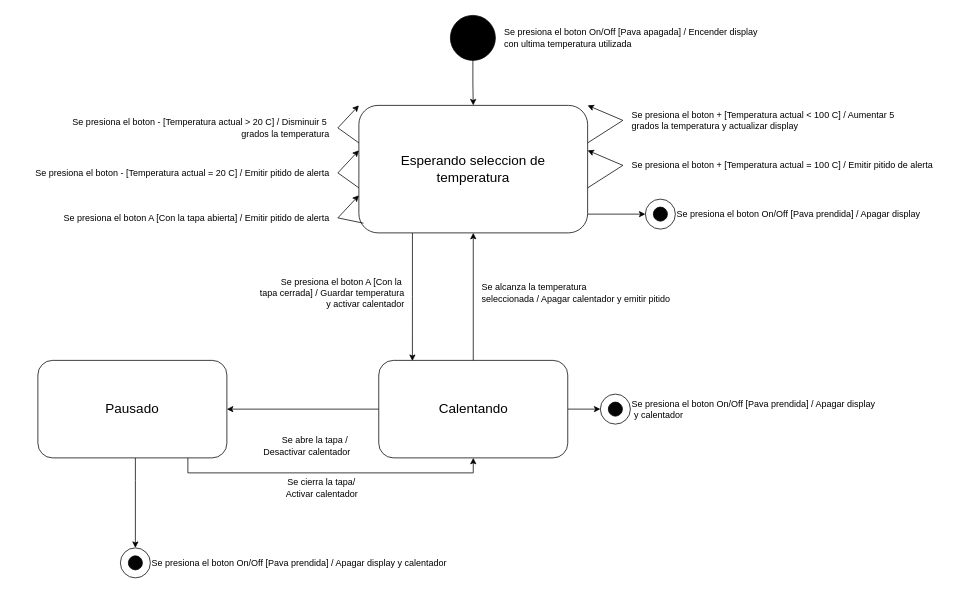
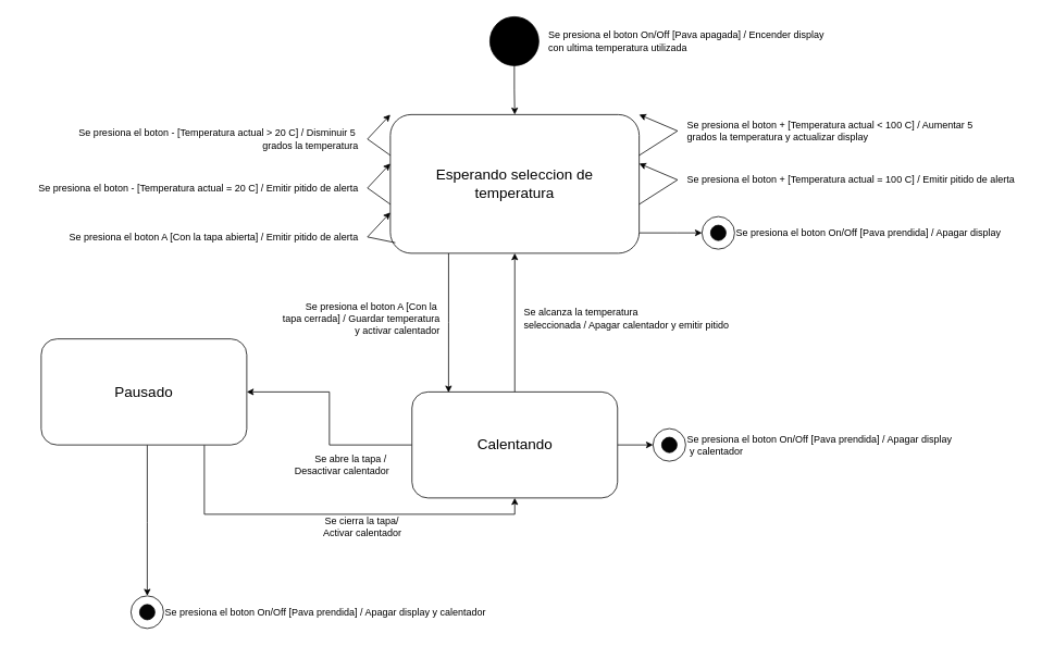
  <mxCell id="0" />
  <mxCell id="1" parent="0" />
  <mxCell id="2" value="" style="edgeStyle=orthogonalEdgeStyle;rounded=0;orthogonalLoop=1;jettySize=auto;html=1;" edge="1" parent="1" source="3" target="6"><mxGeometry relative="1" as="geometry" /></mxCell>
  <mxCell id="3" value="" style="ellipse;whiteSpace=wrap;html=1;aspect=fixed;fillColor=#000000;" vertex="1" parent="1"><mxGeometry x="600" y="20" width="60" height="60" as="geometry" /></mxCell>
  <mxCell id="4" style="edgeStyle=orthogonalEdgeStyle;rounded=0;orthogonalLoop=1;jettySize=auto;html=1;" edge="1" parent="1" source="6" target="18"><mxGeometry relative="1" as="geometry"><Array as="points"><mxPoint x="830" y="285" /><mxPoint x="830" y="285" /></Array></mxGeometry></mxCell>
  <mxCell id="5" style="edgeStyle=orthogonalEdgeStyle;rounded=0;orthogonalLoop=1;jettySize=auto;html=1;entryX=0.178;entryY=0.006;entryDx=0;entryDy=0;entryPerimeter=0;" edge="1" parent="1" source="6" target="24"><mxGeometry relative="1" as="geometry"><Array as="points"><mxPoint x="550" y="395" /></Array></mxGeometry></mxCell>
  <mxCell id="6" value="&lt;div style=&quot;font-size: 18px;&quot;&gt;Esperando seleccion de&lt;/div&gt;&lt;div style=&quot;font-size: 18px;&quot;&gt;temperatura&lt;br style=&quot;font-size: 18px;&quot;&gt;&lt;/div&gt;" style="rounded=1;whiteSpace=wrap;html=1;fontSize=18;" vertex="1" parent="1"><mxGeometry x="478" y="140" width="305" height="170" as="geometry" /></mxCell>
  <mxCell id="7" value="&lt;div&gt;Se presiona el boton On/Off [Pava apagada] / Encender display&lt;/div&gt;&lt;div&gt;con ultima temperatura utilizada&lt;br&gt;&lt;/div&gt;" style="text;html=1;align=left;verticalAlign=middle;resizable=0;points=[];autosize=1;strokeColor=none;fillColor=none;" vertex="1" parent="1"><mxGeometry x="670" y="30" width="370" height="40" as="geometry" /></mxCell>
  <mxCell id="8" value="" style="endArrow=classic;html=1;rounded=0;entryX=1;entryY=0;entryDx=0;entryDy=0;" edge="1" parent="1" target="6"><mxGeometry width="50" height="50" relative="1" as="geometry"><mxPoint x="783" y="190" as="sourcePoint" /><mxPoint x="833" y="140" as="targetPoint" /><Array as="points"><mxPoint x="830" y="160" /></Array></mxGeometry></mxCell>
  <mxCell id="9" value="&lt;div&gt;Se presiona el boton + [Temperatura actual &amp;lt; 100 C] / Aumentar 5&amp;nbsp;&lt;/div&gt;&lt;div&gt;grados la temperatura y actualizar display&lt;br&gt;&lt;/div&gt;" style="text;html=1;align=left;verticalAlign=middle;resizable=0;points=[];autosize=1;strokeColor=none;fillColor=none;" vertex="1" parent="1"><mxGeometry x="840" y="140" width="380" height="40" as="geometry" /></mxCell>
  <mxCell id="10" value="" style="endArrow=classic;html=1;rounded=0;entryX=1;entryY=0;entryDx=0;entryDy=0;" edge="1" parent="1"><mxGeometry width="50" height="50" relative="1" as="geometry"><mxPoint x="783" y="250" as="sourcePoint" /><mxPoint x="783" y="200" as="targetPoint" /><Array as="points"><mxPoint x="830" y="220" /></Array></mxGeometry></mxCell>
  <mxCell id="11" value="&lt;div&gt;Se presiona el boton + [Temperatura actual = 100 C] / Emitir pitido de alerta&lt;br&gt;&lt;/div&gt;" style="text;html=1;align=left;verticalAlign=middle;resizable=0;points=[];autosize=1;strokeColor=none;fillColor=none;" vertex="1" parent="1"><mxGeometry x="840" y="205" width="430" height="30" as="geometry" /></mxCell>
  <mxCell id="12" value="&lt;div&gt;Se presiona el boton - [Temperatura actual &amp;gt; 20 C] / Disminuir 5&amp;nbsp;&lt;/div&gt;&lt;div&gt;grados la temperatura&lt;br&gt;&lt;/div&gt;" style="text;html=1;align=right;verticalAlign=middle;resizable=0;points=[];autosize=1;strokeColor=none;fillColor=none;" vertex="1" parent="1"><mxGeometry x="70" y="150" width="370" height="40" as="geometry" /></mxCell>
  <mxCell id="13" value="" style="endArrow=classic;html=1;rounded=0;entryX=0;entryY=0;entryDx=0;entryDy=0;" edge="1" parent="1" target="6"><mxGeometry width="50" height="50" relative="1" as="geometry"><mxPoint x="478" y="190" as="sourcePoint" /><mxPoint x="528" y="140" as="targetPoint" /><Array as="points"><mxPoint x="450" y="170" /></Array></mxGeometry></mxCell>
  <mxCell id="14" value="&lt;div&gt;Se presiona el boton - [Temperatura actual = 20 C] / Emitir pitido de alerta&lt;/div&gt;" style="text;html=1;align=right;verticalAlign=middle;resizable=0;points=[];autosize=1;strokeColor=none;fillColor=none;" vertex="1" parent="1"><mxGeometry x="20" y="215" width="420" height="30" as="geometry" /></mxCell>
  <mxCell id="15" value="" style="endArrow=classic;html=1;rounded=0;entryX=0;entryY=0;entryDx=0;entryDy=0;" edge="1" parent="1"><mxGeometry width="50" height="50" relative="1" as="geometry"><mxPoint x="478" y="250" as="sourcePoint" /><mxPoint x="478" y="200" as="targetPoint" /><Array as="points"><mxPoint x="450" y="230" /></Array></mxGeometry></mxCell>
  <mxCell id="16" value="&lt;div&gt;Se presiona el boton A [Con la tapa abierta] / Emitir pitido de alerta&lt;br&gt;&lt;/div&gt;" style="text;html=1;align=right;verticalAlign=middle;resizable=0;points=[];autosize=1;strokeColor=none;fillColor=none;" vertex="1" parent="1"><mxGeometry x="50" y="275" width="390" height="30" as="geometry" /></mxCell>
  <mxCell id="17" value="" style="endArrow=classic;html=1;rounded=0;entryX=0;entryY=0;entryDx=0;entryDy=0;exitX=0.02;exitY=0.924;exitDx=0;exitDy=0;exitPerimeter=0;" edge="1" parent="1" source="6"><mxGeometry width="50" height="50" relative="1" as="geometry"><mxPoint x="478" y="310" as="sourcePoint" /><mxPoint x="478" y="260" as="targetPoint" /><Array as="points"><mxPoint x="450" y="290" /></Array></mxGeometry></mxCell>
  <mxCell id="18" value="" style="ellipse;whiteSpace=wrap;html=1;aspect=fixed;fillColor=#FFFFFF;fontColor=#FFFFFF;" vertex="1" parent="1"><mxGeometry x="860" y="265" width="40" height="40" as="geometry" /></mxCell>
  <mxCell id="19" value="" style="ellipse;whiteSpace=wrap;html=1;aspect=fixed;fillColor=#050505;fontColor=#FFFFFF;" vertex="1" parent="1"><mxGeometry x="870.63" y="275.63" width="18.75" height="18.75" as="geometry" /></mxCell>
  <mxCell id="20" value="&lt;div&gt;Se presiona el boton On/Off [Pava prendida] / Apagar display&lt;br&gt;&lt;/div&gt;" style="text;html=1;align=left;verticalAlign=middle;resizable=0;points=[];autosize=1;strokeColor=none;fillColor=none;" vertex="1" parent="1"><mxGeometry x="900" y="270.01" width="350" height="30" as="geometry" /></mxCell>
  <mxCell id="21" style="edgeStyle=orthogonalEdgeStyle;rounded=0;orthogonalLoop=1;jettySize=auto;html=1;entryX=1;entryY=0.5;entryDx=0;entryDy=0;" edge="1" parent="1" source="24" target="28"><mxGeometry relative="1" as="geometry" /></mxCell>
  <mxCell id="22" style="edgeStyle=orthogonalEdgeStyle;rounded=0;orthogonalLoop=1;jettySize=auto;html=1;" edge="1" parent="1" source="24" target="6"><mxGeometry relative="1" as="geometry" /></mxCell>
  <mxCell id="23" style="edgeStyle=orthogonalEdgeStyle;rounded=0;orthogonalLoop=1;jettySize=auto;html=1;entryX=0;entryY=0.5;entryDx=0;entryDy=0;" edge="1" parent="1" source="24" target="30"><mxGeometry relative="1" as="geometry" /></mxCell>
  <mxCell id="24" value="Calentando" style="rounded=1;whiteSpace=wrap;html=1;fontSize=18;" vertex="1" parent="1"><mxGeometry x="504.5" y="480" width="252" height="130" as="geometry" /></mxCell>
  <mxCell id="25" value="&lt;div&gt;Se presiona el boton A [Con la&amp;nbsp;&lt;/div&gt;&lt;div&gt;tapa cerrada] / Guardar temperatura&lt;/div&gt;&lt;div&gt;y activar calentador&lt;br&gt;&lt;/div&gt;" style="text;html=1;align=right;verticalAlign=middle;resizable=0;points=[];autosize=1;strokeColor=none;fillColor=none;" vertex="1" parent="1"><mxGeometry x="320" y="360" width="220" height="60" as="geometry" /></mxCell>
  <mxCell id="26" style="edgeStyle=orthogonalEdgeStyle;rounded=0;orthogonalLoop=1;jettySize=auto;html=1;entryX=0.5;entryY=1;entryDx=0;entryDy=0;" edge="1" parent="1" source="28" target="24"><mxGeometry relative="1" as="geometry"><Array as="points"><mxPoint x="250" y="630" /><mxPoint x="631" y="630" /></Array></mxGeometry></mxCell>
  <mxCell id="27" style="edgeStyle=orthogonalEdgeStyle;rounded=0;orthogonalLoop=1;jettySize=auto;html=1;entryX=0.5;entryY=0;entryDx=0;entryDy=0;" edge="1" parent="1" source="28" target="35"><mxGeometry relative="1" as="geometry"><Array as="points"><mxPoint x="180" y="640" /><mxPoint x="180" y="640" /></Array></mxGeometry></mxCell>
- <mxCell id="28" value="Pausado" style="rounded=1;whiteSpace=wrap;html=1;fontSize=18;" vertex="1" parent="1"><mxGeometry x="50" y="480" width="252" height="130" as="geometry" /></mxCell>
+ <mxCell id="28" value="Pausado" style="rounded=1;whiteSpace=wrap;html=1;fontSize=18;" vertex="1" parent="1"><mxGeometry x="50" y="415" width="252" height="130" as="geometry" /></mxCell>
  <mxCell id="29" value="&lt;div&gt;Se alcanza la temperatura&lt;/div&gt;&lt;div&gt;seleccionada / Apagar calentador y emitir pitido&lt;br&gt;&lt;/div&gt;" style="text;html=1;align=left;verticalAlign=middle;resizable=0;points=[];autosize=1;strokeColor=none;fillColor=none;" vertex="1" parent="1"><mxGeometry x="640" y="370" width="280" height="40" as="geometry" /></mxCell>
  <mxCell id="30" value="" style="ellipse;whiteSpace=wrap;html=1;aspect=fixed;fillColor=#FFFFFF;fontColor=#FFFFFF;" vertex="1" parent="1"><mxGeometry x="800" y="524.99" width="40" height="40" as="geometry" /></mxCell>
  <mxCell id="31" value="" style="ellipse;whiteSpace=wrap;html=1;aspect=fixed;fillColor=#050505;fontColor=#FFFFFF;" vertex="1" parent="1"><mxGeometry x="810.63" y="535.62" width="18.75" height="18.75" as="geometry" /></mxCell>
  <mxCell id="32" value="&lt;div&gt;Se presiona el boton On/Off [Pava prendida] / Apagar display&lt;br&gt;&lt;/div&gt;&amp;nbsp;y calentador" style="text;html=1;align=left;verticalAlign=middle;resizable=0;points=[];autosize=1;strokeColor=none;fillColor=none;" vertex="1" parent="1"><mxGeometry x="840" y="525" width="350" height="40" as="geometry" /></mxCell>
- <mxCell id="33" value="&lt;div&gt;Se abre la tapa /&amp;nbsp;&lt;/div&gt;&lt;div&gt;Desactivar calentador&lt;/div&gt;" style="text;html=1;align=right;verticalAlign=middle;resizable=0;points=[];autosize=1;strokeColor=none;fillColor=none;" vertex="1" parent="1"><mxGeometry x="328" y="574.37" width="140" height="40" as="geometry" /></mxCell>
- <mxCell id="34" value="&lt;div&gt;Se cierra la tapa/&amp;nbsp;&lt;/div&gt;&lt;div&gt;Activar calentador&lt;/div&gt;" style="text;html=1;align=right;verticalAlign=middle;resizable=0;points=[];autosize=1;strokeColor=none;fillColor=none;" vertex="1" parent="1"><mxGeometry x="358" y="630" width="120" height="40" as="geometry" /></mxCell>
+ <mxCell id="33" value="&lt;div&gt;Se abre la tapa /&amp;nbsp;&lt;/div&gt;&lt;div&gt;Desactivar calentador&lt;/div&gt;" style="text;html=1;align=right;verticalAlign=middle;resizable=0;points=[];autosize=1;strokeColor=none;fillColor=none;" vertex="1" parent="1"><mxGeometry x="338" y="549.37" width="140" height="40" as="geometry" /></mxCell>
+ <mxCell id="34" value="&lt;div&gt;Se cierra la tapa/&amp;nbsp;&lt;/div&gt;&lt;div&gt;Activar calentador&lt;/div&gt;" style="text;html=1;align=right;verticalAlign=middle;resizable=0;points=[];autosize=1;strokeColor=none;fillColor=none;" vertex="1" parent="1"><mxGeometry x="373" y="625" width="120" height="40" as="geometry" /></mxCell>
  <mxCell id="35" value="" style="ellipse;whiteSpace=wrap;html=1;aspect=fixed;fillColor=#FFFFFF;fontColor=#FFFFFF;" vertex="1" parent="1"><mxGeometry x="160" y="730" width="40" height="40" as="geometry" /></mxCell>
  <mxCell id="36" value="" style="ellipse;whiteSpace=wrap;html=1;aspect=fixed;fillColor=#050505;fontColor=#FFFFFF;" vertex="1" parent="1"><mxGeometry x="170.63" y="740.63" width="18.75" height="18.75" as="geometry" /></mxCell>
  <mxCell id="37" value="&lt;div&gt;Se presiona el boton On/Off [Pava prendida] / Apagar display y calentador&lt;br&gt;&lt;/div&gt;" style="text;html=1;align=left;verticalAlign=middle;resizable=0;points=[];autosize=1;strokeColor=none;fillColor=none;" vertex="1" parent="1"><mxGeometry x="200" y="735.01" width="420" height="30" as="geometry" /></mxCell>
